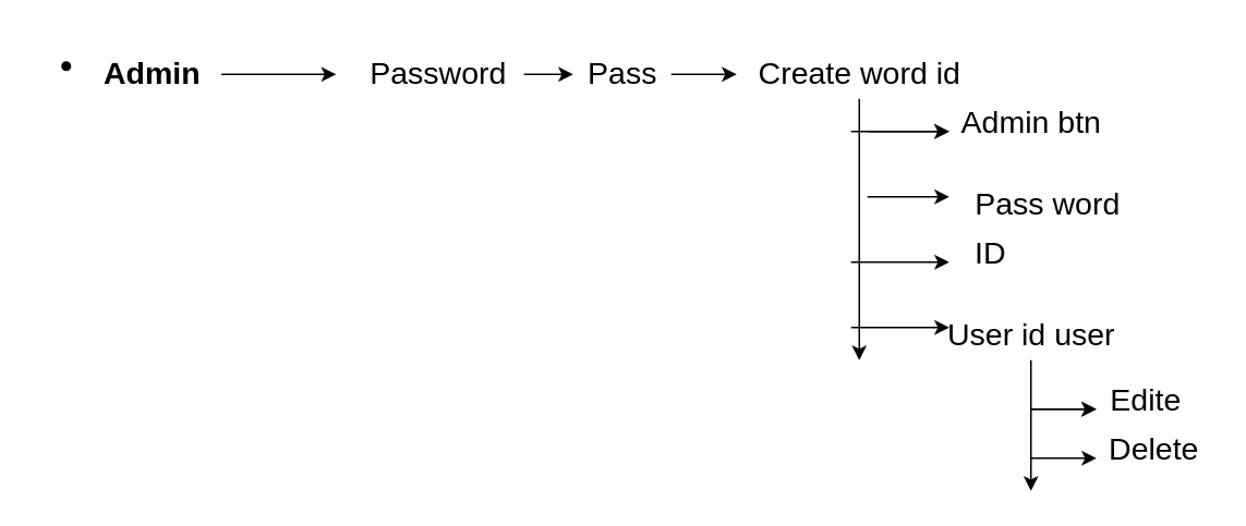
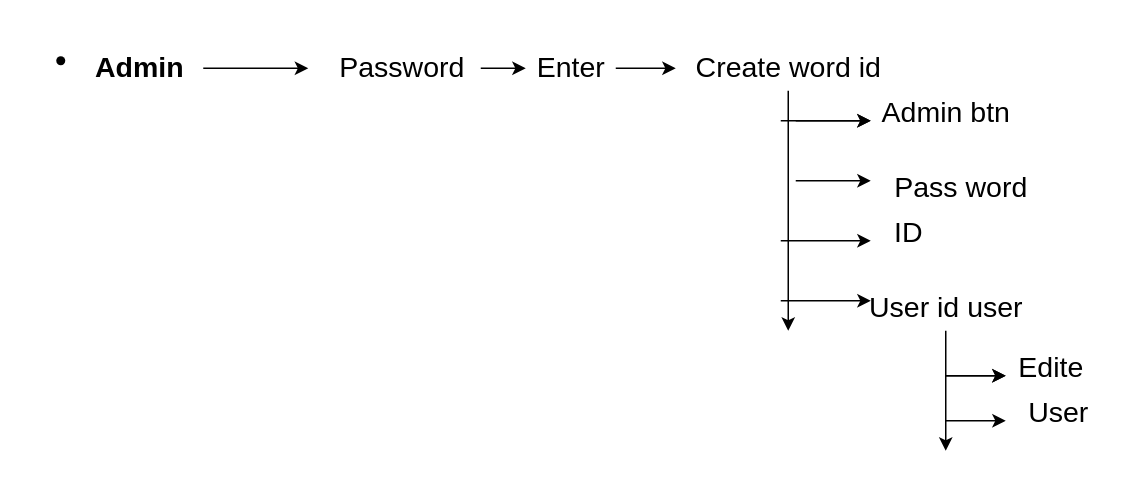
  <mxCell id="0" />
  <mxCell id="1" parent="0" />
  <mxCell id="2" value="" style="shape=waypoint;sketch=0;size=6;pointerEvents=1;points=[];fillColor=none;resizable=0;rotatable=0;perimeter=centerPerimeter;snapToPoint=1;fontSize=19;" vertex="1" parent="1"><mxGeometry y="20" width="40" height="40" as="geometry" x="20" /></mxCell>
  <mxCell id="3" value="" style="edgeStyle=orthogonalEdgeStyle;rounded=0;orthogonalLoop=1;jettySize=auto;html=1;fontSize=19;" edge="1" parent="1" source="4"><mxGeometry relative="1" as="geometry"><mxPoint x="205" y="45" as="targetPoint" /></mxGeometry></mxCell>
  <mxCell id="4" value="Admin&amp;nbsp;" style="text;html=1;align=center;verticalAlign=middle;resizable=0;points=[];autosize=1;strokeColor=none;fillColor=none;fontSize=19;fontStyle=1" vertex="1" parent="1"><mxGeometry x="55" y="30" width="80" height="30" as="geometry" /></mxCell>
  <mxCell id="5" style="edgeStyle=orthogonalEdgeStyle;rounded=0;orthogonalLoop=1;jettySize=auto;html=1;exitX=0.5;exitY=1;exitDx=0;exitDy=0;fontSize=19;" edge="1" parent="1"><mxGeometry relative="1" as="geometry"><mxPoint x="210" y="70" as="sourcePoint" /><mxPoint x="210" y="70" as="targetPoint" /></mxGeometry></mxCell>
  <mxCell id="6" style="edgeStyle=orthogonalEdgeStyle;rounded=0;orthogonalLoop=1;jettySize=auto;html=1;fontSize=19;" edge="1" parent="1" source="7"><mxGeometry relative="1" as="geometry"><mxPoint x="350" y="45" as="targetPoint" /></mxGeometry></mxCell>
  <mxCell id="7" value="Password&amp;nbsp;" style="text;html=1;align=center;verticalAlign=middle;resizable=0;points=[];autosize=1;strokeColor=none;fillColor=none;fontSize=19;" vertex="1" parent="1"><mxGeometry x="220" y="30" width="100" height="30" as="geometry" /></mxCell>
  <mxCell id="8" style="edgeStyle=orthogonalEdgeStyle;rounded=0;orthogonalLoop=1;jettySize=auto;html=1;fontSize=19;fontColor=#BD3232;" edge="1" parent="1" source="9"><mxGeometry relative="1" as="geometry"><mxPoint x="450" y="45" as="targetPoint" /></mxGeometry></mxCell>
- <mxCell id="9" value="Pass" style="text;html=1;align=center;verticalAlign=middle;resizable=0;points=[];autosize=1;strokeColor=none;fillColor=none;fontSize=19;" vertex="1" parent="1"><mxGeometry x="350" y="30" width="60" height="30" as="geometry" /></mxCell>
+ <mxCell id="9" value="Enter" style="text;html=1;align=center;verticalAlign=middle;resizable=0;points=[];autosize=1;strokeColor=none;fillColor=none;fontSize=19;" vertex="1" parent="1"><mxGeometry x="350" y="30" width="60" height="30" as="geometry" /></mxCell>
  <mxCell id="10" value="" style="edgeStyle=orthogonalEdgeStyle;rounded=0;orthogonalLoop=1;jettySize=auto;html=1;fontSize=19;fontColor=#000000;" edge="1" parent="1" source="11"><mxGeometry relative="1" as="geometry"><mxPoint x="525" y="220" as="targetPoint" /><Array as="points"><mxPoint x="525" y="80" /><mxPoint x="525" y="80" /></Array></mxGeometry></mxCell>
  <mxCell id="11" value="&lt;font color=&quot;#000000&quot;&gt;Create word id&lt;/font&gt;" style="text;html=1;align=center;verticalAlign=middle;resizable=0;points=[];autosize=1;strokeColor=none;fillColor=none;fontSize=19;fontColor=#BD3232;" vertex="1" parent="1"><mxGeometry x="460" y="30" width="130" height="30" as="geometry" /></mxCell>
  <mxCell id="12" value="" style="edgeStyle=none;rounded=0;orthogonalLoop=1;jettySize=auto;html=1;fontSize=19;fontColor=#000000;" edge="1" parent="1"><mxGeometry relative="1" as="geometry"><mxPoint x="520" y="80" as="sourcePoint" /><mxPoint x="580" y="80" as="targetPoint" /></mxGeometry></mxCell>
  <mxCell id="13" value="Admin btn" style="text;html=1;align=center;verticalAlign=middle;resizable=0;points=[];autosize=1;strokeColor=none;fillColor=none;fontSize=19;fontColor=#000000;" vertex="1" parent="1"><mxGeometry x="580" y="60" width="100" height="30" as="geometry" /></mxCell>
  <mxCell id="14" value="" style="edgeStyle=none;rounded=0;orthogonalLoop=1;jettySize=auto;html=1;fontSize=19;fontColor=#000000;" edge="1" parent="1"><mxGeometry relative="1" as="geometry"><mxPoint x="530" y="80" as="sourcePoint" /><mxPoint x="580" y="80" as="targetPoint" /></mxGeometry></mxCell>
  <mxCell id="15" value="" style="edgeStyle=none;rounded=0;orthogonalLoop=1;jettySize=auto;html=1;fontSize=19;fontColor=#000000;" edge="1" parent="1"><mxGeometry relative="1" as="geometry"><mxPoint x="530" y="120" as="sourcePoint" /><mxPoint x="580" y="120" as="targetPoint" /></mxGeometry></mxCell>
  <mxCell id="16" value="Pass word" style="text;html=1;align=center;verticalAlign=middle;resizable=0;points=[];autosize=1;strokeColor=none;fillColor=none;fontSize=19;fontColor=#000000;" vertex="1" parent="1"><mxGeometry x="590" y="110" width="100" height="30" as="geometry" /></mxCell>
  <mxCell id="17" value="" style="edgeStyle=none;rounded=0;orthogonalLoop=1;jettySize=auto;html=1;fontSize=19;fontColor=#000000;" edge="1" parent="1"><mxGeometry relative="1" as="geometry"><mxPoint x="520" y="160" as="sourcePoint" /><mxPoint x="580" y="160" as="targetPoint" /></mxGeometry></mxCell>
  <mxCell id="18" value="ID" style="text;html=1;align=center;verticalAlign=middle;resizable=0;points=[];autosize=1;strokeColor=none;fillColor=none;fontSize=19;fontColor=#000000;" vertex="1" parent="1"><mxGeometry x="590" y="140" width="30" height="30" as="geometry" /></mxCell>
  <mxCell id="19" value="" style="edgeStyle=none;rounded=0;orthogonalLoop=1;jettySize=auto;html=1;fontSize=19;fontColor=#000000;" edge="1" parent="1"><mxGeometry relative="1" as="geometry"><mxPoint x="520" y="200" as="sourcePoint" /><mxPoint x="580" y="200" as="targetPoint" /></mxGeometry></mxCell>
  <mxCell id="20" value="" style="edgeStyle=none;rounded=0;orthogonalLoop=1;jettySize=auto;html=1;fontSize=19;fontColor=#000000;" edge="1" parent="1" source="21"><mxGeometry relative="1" as="geometry"><mxPoint x="630" y="300" as="targetPoint" /></mxGeometry></mxCell>
  <mxCell id="21" value="User id user" style="text;html=1;align=center;verticalAlign=middle;resizable=0;points=[];autosize=1;strokeColor=none;fillColor=none;fontSize=19;fontColor=#000000;" vertex="1" parent="1"><mxGeometry x="580" y="190" width="100" height="30" as="geometry" /></mxCell>
  <mxCell id="22" value="" style="edgeStyle=none;rounded=0;orthogonalLoop=1;jettySize=auto;html=1;fontSize=19;fontColor=#000000;" edge="1" parent="1"><mxGeometry relative="1" as="geometry"><mxPoint x="630" y="250" as="sourcePoint" /><mxPoint x="670" y="250" as="targetPoint" /></mxGeometry></mxCell>
  <mxCell id="23" value="Edite" style="text;html=1;align=center;verticalAlign=middle;resizable=0;points=[];autosize=1;strokeColor=none;fillColor=none;fontSize=19;fontColor=#000000;" vertex="1" parent="1"><mxGeometry x="670" y="230" width="60" height="30" as="geometry" /></mxCell>
  <mxCell id="24" value="" style="edgeStyle=none;rounded=0;orthogonalLoop=1;jettySize=auto;html=1;fontSize=19;fontColor=#000000;" edge="1" parent="1"><mxGeometry relative="1" as="geometry"><mxPoint x="630" y="250" as="sourcePoint" /><mxPoint x="670" y="250" as="targetPoint" /></mxGeometry></mxCell>
  <mxCell id="25" value="" style="edgeStyle=none;rounded=0;orthogonalLoop=1;jettySize=auto;html=1;fontSize=19;fontColor=#000000;" edge="1" parent="1"><mxGeometry relative="1" as="geometry"><mxPoint x="630" y="280" as="sourcePoint" /><mxPoint x="670" y="280" as="targetPoint" /></mxGeometry></mxCell>
- <mxCell id="26" value="Delete" style="text;html=1;align=center;verticalAlign=middle;resizable=0;points=[];autosize=1;strokeColor=none;fillColor=none;fontSize=19;fontColor=#000000;" vertex="1" parent="1"><mxGeometry x="670" y="260" width="70" height="30" as="geometry" /></mxCell>
+ <mxCell id="26" value="User" style="text;html=1;align=center;verticalAlign=middle;resizable=0;points=[];autosize=1;strokeColor=none;fillColor=none;fontSize=19;fontColor=#000000;" vertex="1" parent="1"><mxGeometry x="670" y="260" width="70" height="30" as="geometry" /></mxCell>
